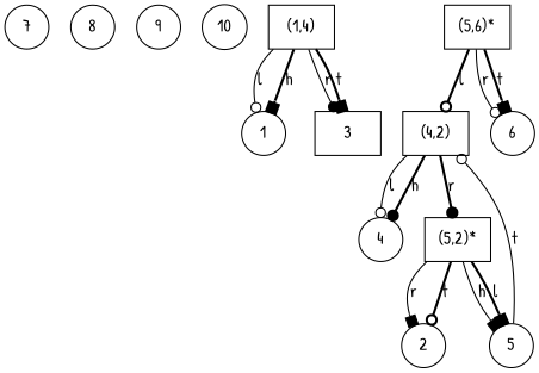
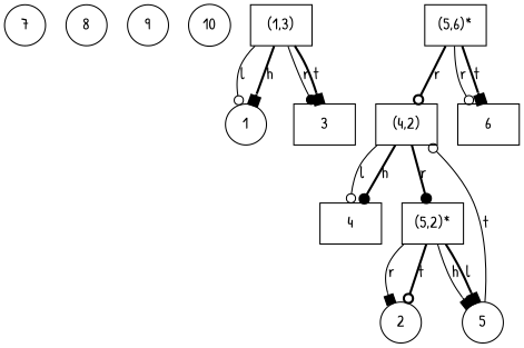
  digraph {
    fontname="Patrick Hand"
    node [fontname="Patrick Hand" shape=circle]
    edge [arrowhead=odot fontname="Patrick Hand" style=bold]
    7
    8
    9
    10
-   "(1,3)" [shape=box label="(1,4)"]
+   "(1,3)" [shape=box]
    1
    3 [shape=box]
    "(5,6)*" [shape=box]
    "(4,2)" [shape=box]
-   6
-   4
+   6 [shape=box]
+   4 [shape=box]
    "(5,2)*" [shape=box]
    5
    2
    "(1,3)" -> 1 [label=l style=solid]
    "(1,3)" -> 1 [arrowhead=box label=h]
    "(1,3)" -> 3 [arrowhead=dot label=r style=solid]
    "(1,3)" -> 3 [arrowhead=box label=t]
-   "(5,6)*" -> "(4,2)" [label=l]
+   "(5,6)*" -> "(4,2)" [label=r]
    "(5,6)*" -> 6 [label=r style=solid]
    "(5,6)*" -> 6 [arrowhead=box label=t]
    "(4,2)" -> 4 [label=l style=solid]
    "(4,2)" -> 4 [arrowhead=dot label=h]
    "(4,2)" -> "(5,2)*" [arrowhead=dot label=r]
    "(5,2)*" -> 5 [arrowhead=box label=l]
    "(5,2)*" -> 5 [arrowhead=box label=h style=solid]
    "(5,2)*" -> 2 [arrowhead=box label=r style=solid]
    "(5,2)*" -> 2 [label=t]
    5 -> "(4,2)" [label=t style=solid]
  }
